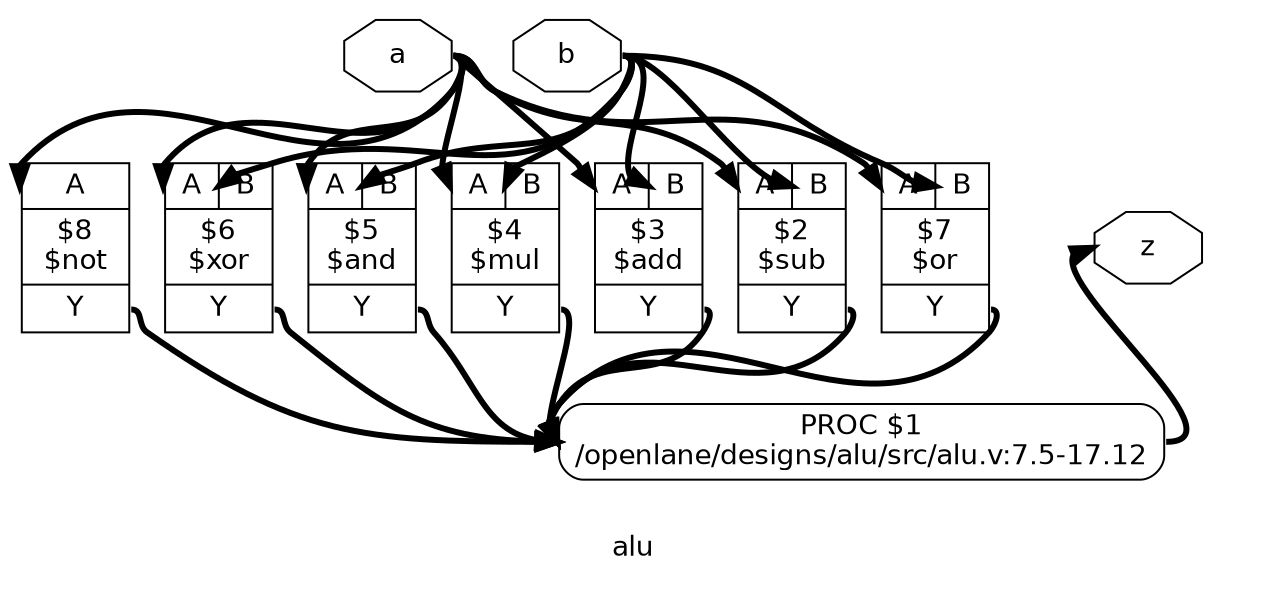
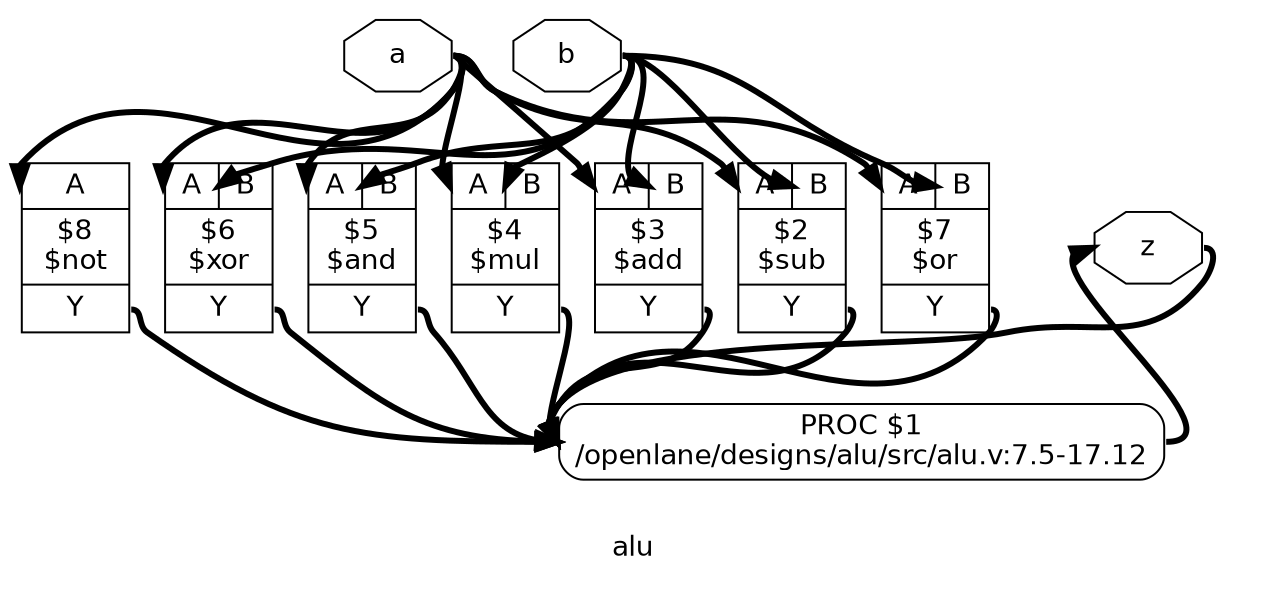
  digraph {
    fontname="DejaVu Sans"
    label=alu
    rankdir=TB
    remincross=true
    node [fontname="DejaVu Sans" shape=record]
    edge [color=black fontcolor=black fontname="DejaVu Sans" headport=w style="setlinewidth(3)" tailport=e]
    n1 [color=black fontcolor=black label=z shape=octagon]
    n2 [label="PROC $1\n/openlane/designs/alu/src/alu.v:7.5-17.12" shape=box style=rounded]
    n3 [color=black fontcolor=black label=b shape=octagon]
    n4 [label="{{<p14> A|<p17> B}|$7\n$or|{<p15> Y}}"]
    n5 [label="{{<p14> A|<p17> B}|$6\n$xor|{<p15> Y}}"]
    n6 [label="{{<p14> A|<p17> B}|$5\n$and|{<p15> Y}}"]
    n7 [label="{{<p14> A|<p17> B}|$4\n$mul|{<p15> Y}}"]
    n8 [label="{{<p14> A|<p17> B}|$3\n$add|{<p15> Y}}"]
    n9 [label="{{<p14> A|<p17> B}|$2\n$sub|{<p15> Y}}"]
    n10 [color=black fontcolor=black label=a shape=octagon]
    n11 [label="{{<p14> A}|$8\n$not|{<p15> Y}}"]
+   n1 -> n2
    n2 -> n1
    n3 -> n4 [headport="p17:w"]
    n3 -> n5 [headport="p17:w"]
    n3 -> n6 [headport="p17:w"]
    n3 -> n7 [headport="p17:w"]
    n3 -> n8 [headport="p17:w"]
    n3 -> n9 [headport="p17:w"]
    n4 -> n2 [tailport="p15:e"]
    n5 -> n2 [tailport="p15:e"]
    n6 -> n2 [tailport="p15:e"]
    n7 -> n2 [tailport="p15:e"]
    n8 -> n2 [tailport="p15:e"]
    n9 -> n2 [tailport="p15:e"]
    n10 -> n4 [headport="p14:w"]
    n10 -> n5 [headport="p14:w"]
    n10 -> n6 [headport="p14:w"]
    n10 -> n7 [headport="p14:w"]
    n10 -> n8 [headport="p14:w"]
    n10 -> n9 [headport="p14:w"]
    n10 -> n11 [headport="p14:w"]
    n11 -> n2 [tailport="p15:e"]
  }
